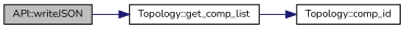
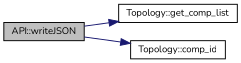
  digraph {
    fontname=Nunito
    rankdir=LR
    node [color=black fillcolor=white fontname=Nunito fontsize=10 shape=record style=filled]
    edge [color=midnightblue fontname=Nunito fontsize=10 labelfontname=Helvetica labelfontsize=10 style=solid]
    n1 [fillcolor=grey75 fontcolor=black height=0.2 label="API::writeJSON" width=0.4]
    n2 [height=0.2 label="Topology::get_comp_list" width=0.4]
    n3 [height=0.2 label="Topology::comp_id" width=0.4]
    n1 -> n2
-   n2 -> n3
+   n1 -> n3
  }
